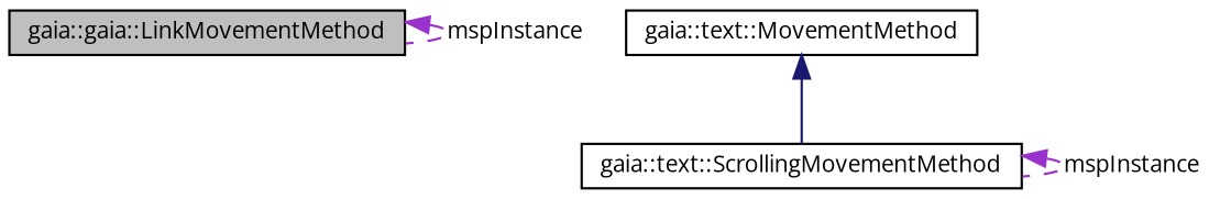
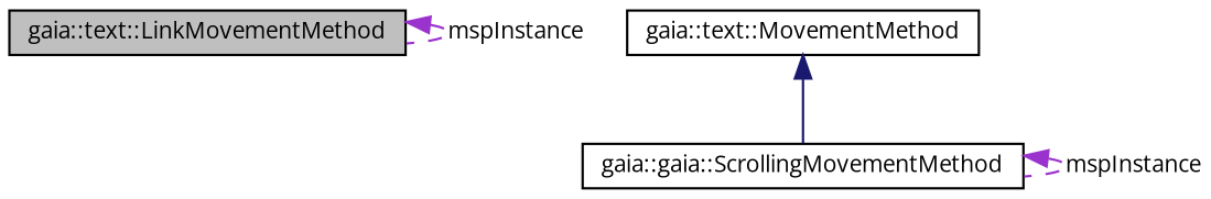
  digraph {
    fontname="Open Sans"
    node [color=black fillcolor=white fontname="Open Sans" fontsize=10 shape=record style=filled]
    edge [color=darkorchid3 dir=back fontname="Open Sans" fontsize=10 labelfontname=Helvetica labelfontsize=10 style=dashed]
-   n1 [fillcolor=grey75 fontcolor=black height=0.2 label="gaia::gaia::LinkMovementMethod" width=0.4]
-   n2 [height=0.2 label="gaia::text::ScrollingMovementMethod" width=0.4]
+   n1 [fillcolor=grey75 fontcolor=black height=0.2 label="gaia::text::LinkMovementMethod" width=0.4]
+   n2 [height=0.2 label="gaia::gaia::ScrollingMovementMethod" width=0.4]
    n3 [height=0.2 label="gaia::text::MovementMethod" width=0.4]
    n1 -> n1 [label=mspInstance]
    n2 -> n2 [label=mspInstance]
    n3 -> n2 [color=midnightblue style=solid]
  }
